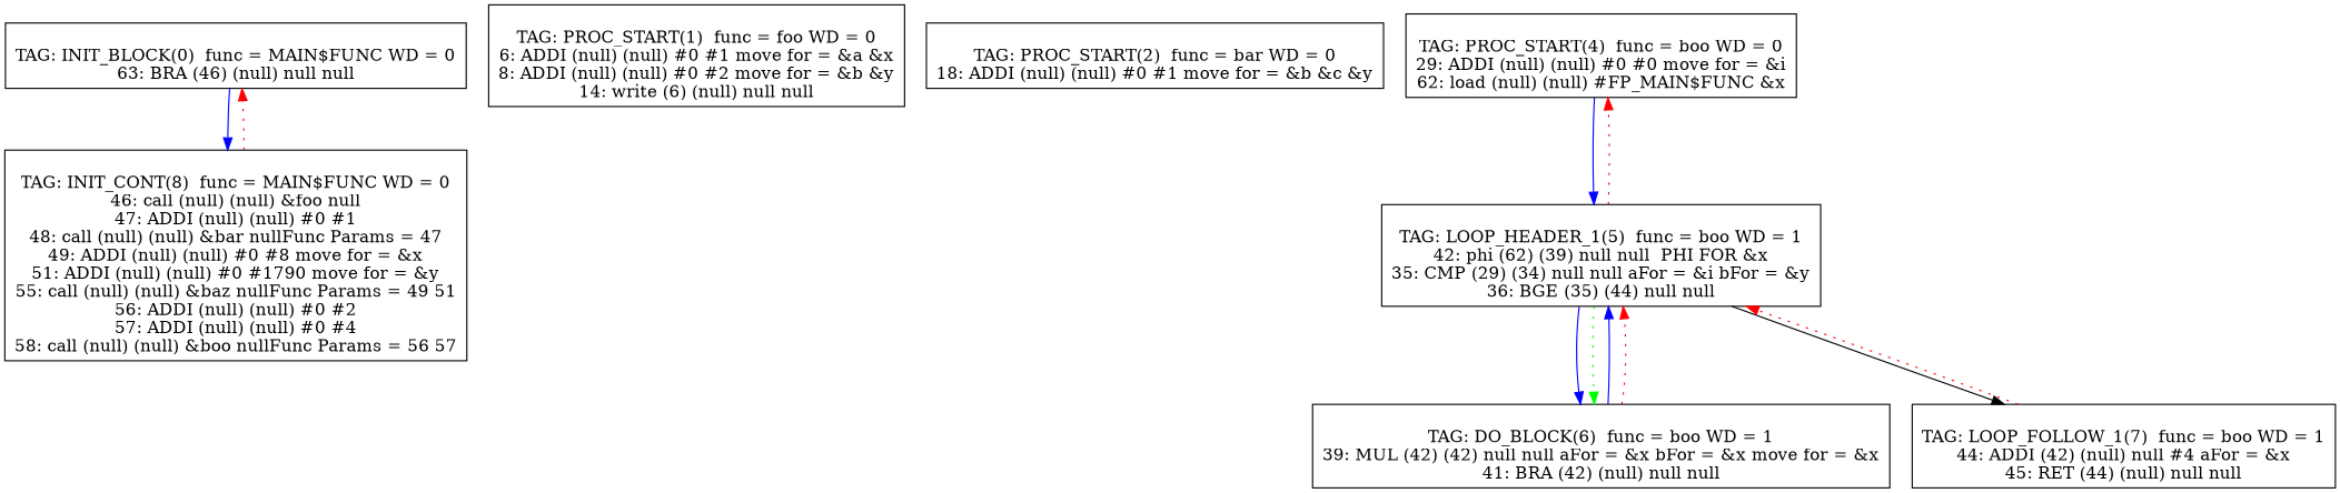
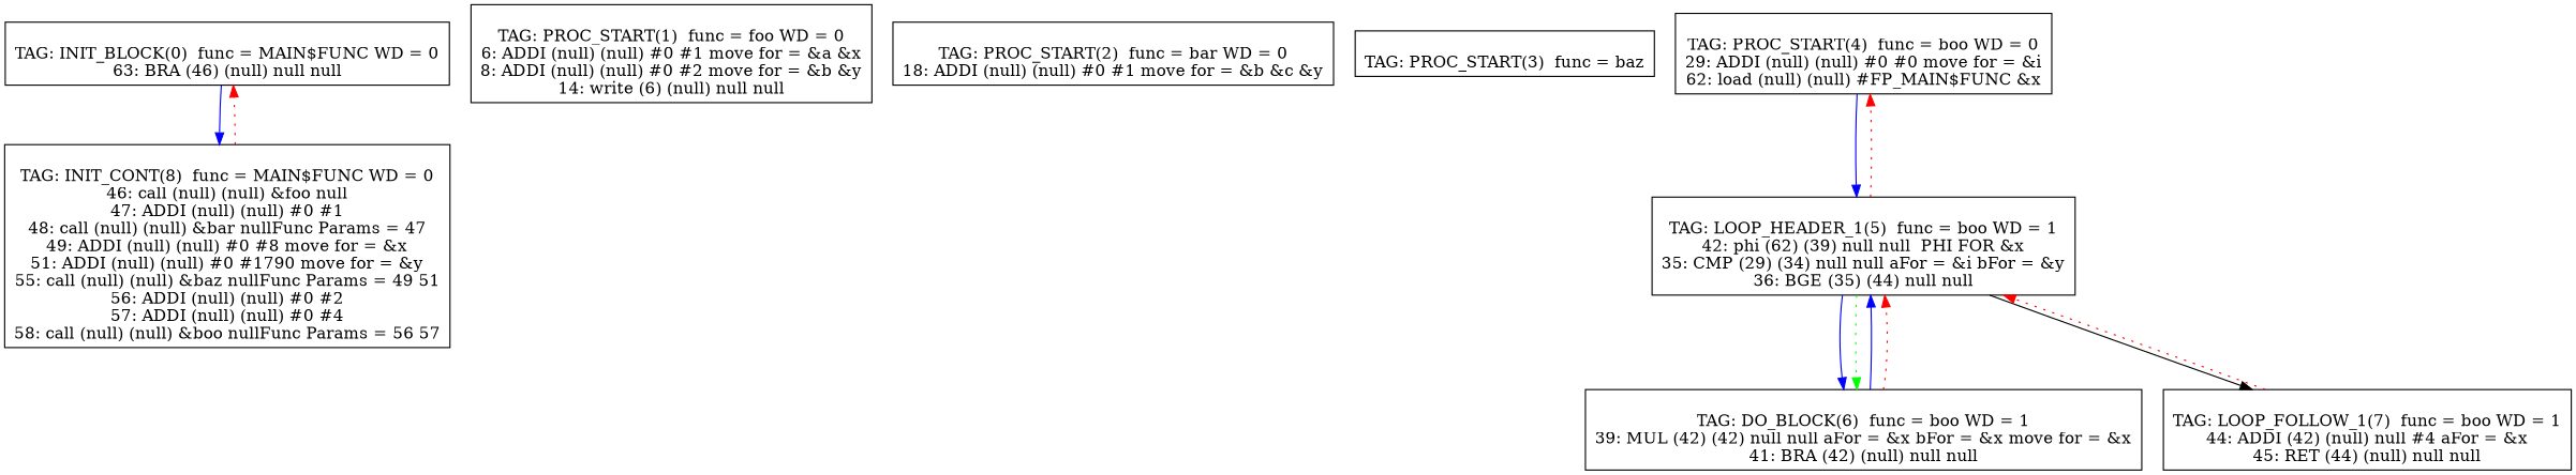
  digraph {
    node [shape=box]
    edge [color=blue]
    n1 [label="\nTAG: INIT_BLOCK(0)  func = MAIN$FUNC WD = 0\n63: BRA (46) (null) null null\n"]
    n2 [label="\nTAG: INIT_CONT(8)  func = MAIN$FUNC WD = 0\n46: call (null) (null) &foo null\n47: ADDI (null) (null) #0 #1\n48: call (null) (null) &bar nullFunc Params = 47\n49: ADDI (null) (null) #0 #8 move for = &x\n51: ADDI (null) (null) #0 #1790 move for = &y\n55: call (null) (null) &baz nullFunc Params = 49 51\n56: ADDI (null) (null) #0 #2\n57: ADDI (null) (null) #0 #4\n58: call (null) (null) &boo nullFunc Params = 56 57\n"]
    n3 [label="\nTAG: PROC_START(1)  func = foo WD = 0\n6: ADDI (null) (null) #0 #1 move for = &a &x\n8: ADDI (null) (null) #0 #2 move for = &b &y\n14: write (6) (null) null null\n"]
    n4 [label="\nTAG: PROC_START(2)  func = bar WD = 0\n18: ADDI (null) (null) #0 #1 move for = &b &c &y\n"]
+   n5 [label="\nTAG: PROC_START(3)  func = baz\n"]
    n6 [label="\nTAG: PROC_START(4)  func = boo WD = 0\n29: ADDI (null) (null) #0 #0 move for = &i\n62: load (null) (null) #FP_MAIN$FUNC &x\n"]
    n7 [label="\nTAG: LOOP_HEADER_1(5)  func = boo WD = 1\n42: phi (62) (39) null null  PHI FOR &x\n35: CMP (29) (34) null null aFor = &i bFor = &y\n36: BGE (35) (44) null null\n"]
    n8 [label="\nTAG: DO_BLOCK(6)  func = boo WD = 1\n39: MUL (42) (42) null null aFor = &x bFor = &x move for = &x\n41: BRA (42) (null) null null\n"]
    n9 [label="\nTAG: LOOP_FOLLOW_1(7)  func = boo WD = 1\n44: ADDI (42) (null) null #4 aFor = &x\n45: RET (44) (null) null null\n"]
    n1 -> n2
    n2 -> n1 [color=red style=dotted]
    n6 -> n7
    n7 -> n6 [color=red style=dotted]
    n7 -> n8
    n7 -> n8 [color=green style=dotted]
    n7 -> n9 [color=black]
    n8 -> n7
    n8 -> n7 [color=red style=dotted]
    n9 -> n7 [color=red style=dotted]
  }
